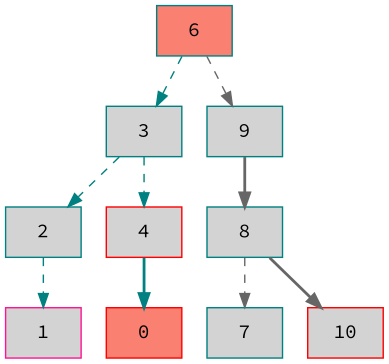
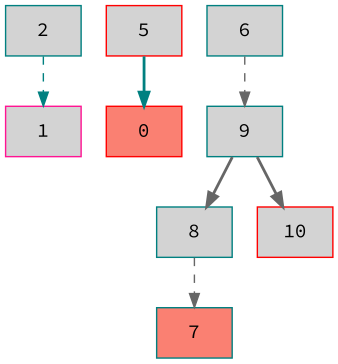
  digraph {
    fontname="Source Code Pro"
    node [color=teal fillcolor=lightgrey fontname="Source Code Pro" shape=box style=filled]
    edge [color=teal fontname="Source Code Pro" style=dashed]
    n1 [label=2]
    n2 [color=deeppink label=1]
-   n3 [color=red label=4]
+   n3 [color=red label=5]
    n4 [color=red fillcolor=salmon label=0]
-   n5 [label=3]
    n6 [label=8]
-   n7 [label=7]
+   n7 [fillcolor=salmon label=7]
    n8 [label=9]
    n9 [color=red label=10]
-   n10 [fillcolor=salmon label=6]
+   n10 [label=6]
    n1 -> n2
    n3 -> n4 [style=bold]
-   n5 -> n1
-   n5 -> n3
    n6 -> n7 [color=gray40]
    n8 -> n6 [color=gray40 style=bold]
-   n6 -> n9 [color=gray40 style=bold]
-   n10 -> n5
+   n8 -> n9 [color=gray40 style=bold]
    n10 -> n8 [color=gray40]
  }
